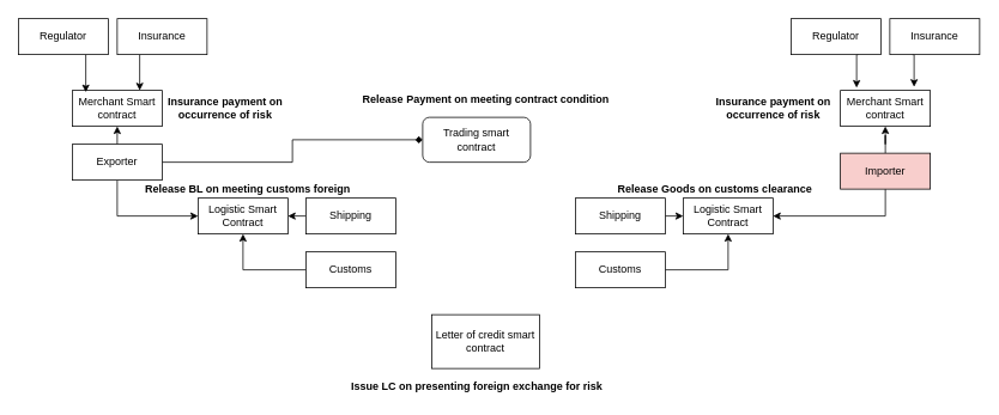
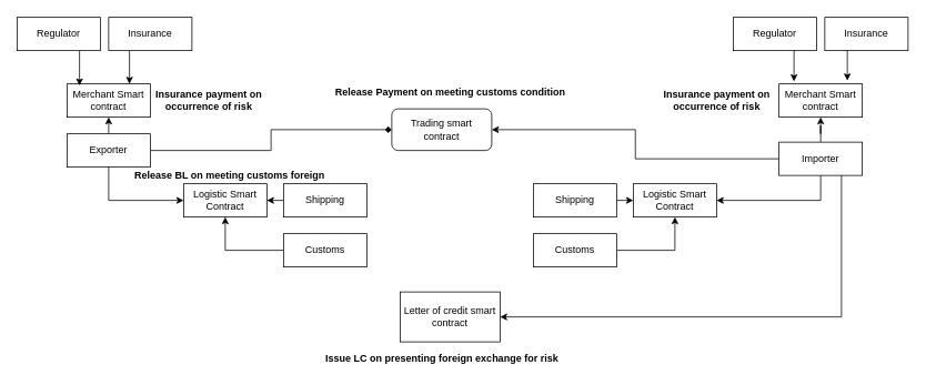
  <mxCell id="0" />
  <mxCell id="1" parent="0" />
  <mxCell id="2" value="Merchant Smart contract" style="rounded=0;whiteSpace=wrap;html=1;" vertex="1" parent="1"><mxGeometry x="80" y="100" width="100" height="40" as="geometry" /></mxCell>
  <mxCell id="3" value="Merchant Smart contract" style="rounded=0;whiteSpace=wrap;html=1;" vertex="1" parent="1"><mxGeometry x="935" y="100" width="100" height="40" as="geometry" /></mxCell>
  <mxCell id="4" style="edgeStyle=orthogonalEdgeStyle;rounded=0;orthogonalLoop=1;jettySize=auto;html=1;exitX=0.75;exitY=1;exitDx=0;exitDy=0;entryX=0.15;entryY=0.05;entryDx=0;entryDy=0;entryPerimeter=0;" edge="1" parent="1" source="5" target="2"><mxGeometry relative="1" as="geometry" /></mxCell>
  <mxCell id="5" value="Regulator" style="rounded=0;whiteSpace=wrap;html=1;" vertex="1" parent="1"><mxGeometry x="20" y="20" width="100" height="40" as="geometry" /></mxCell>
  <mxCell id="6" style="edgeStyle=orthogonalEdgeStyle;rounded=0;orthogonalLoop=1;jettySize=auto;html=1;exitX=0.25;exitY=1;exitDx=0;exitDy=0;entryX=0.75;entryY=0;entryDx=0;entryDy=0;" edge="1" parent="1" source="7" target="2"><mxGeometry relative="1" as="geometry" /></mxCell>
  <mxCell id="7" value="Insurance" style="rounded=0;whiteSpace=wrap;html=1;" vertex="1" parent="1"><mxGeometry x="130" y="20" width="100" height="40" as="geometry" /></mxCell>
  <mxCell id="8" style="edgeStyle=orthogonalEdgeStyle;rounded=0;orthogonalLoop=1;jettySize=auto;html=1;exitX=0.75;exitY=1;exitDx=0;exitDy=0;entryX=0.18;entryY=-0.075;entryDx=0;entryDy=0;entryPerimeter=0;" edge="1" parent="1" source="9" target="3"><mxGeometry relative="1" as="geometry" /></mxCell>
  <mxCell id="9" value="Regulator" style="rounded=0;whiteSpace=wrap;html=1;" vertex="1" parent="1"><mxGeometry x="880" y="20" width="100" height="40" as="geometry" /></mxCell>
  <mxCell id="10" style="edgeStyle=orthogonalEdgeStyle;rounded=0;orthogonalLoop=1;jettySize=auto;html=1;exitX=0.25;exitY=1;exitDx=0;exitDy=0;entryX=0.82;entryY=-0.1;entryDx=0;entryDy=0;entryPerimeter=0;" edge="1" parent="1" source="11" target="3"><mxGeometry relative="1" as="geometry" /></mxCell>
  <mxCell id="11" value="Insurance" style="rounded=0;whiteSpace=wrap;html=1;" vertex="1" parent="1"><mxGeometry x="990" y="20" width="100" height="40" as="geometry" /></mxCell>
  <mxCell id="12" style="edgeStyle=orthogonalEdgeStyle;rounded=0;orthogonalLoop=1;jettySize=auto;html=1;exitX=0.5;exitY=0;exitDx=0;exitDy=0;entryX=0.5;entryY=1;entryDx=0;entryDy=0;" edge="1" parent="1" source="15" target="2"><mxGeometry relative="1" as="geometry" /></mxCell>
  <mxCell id="13" style="edgeStyle=orthogonalEdgeStyle;rounded=0;orthogonalLoop=1;jettySize=auto;html=1;exitX=0.5;exitY=1;exitDx=0;exitDy=0;entryX=0;entryY=0.5;entryDx=0;entryDy=0;" edge="1" parent="1" source="15" target="21"><mxGeometry relative="1" as="geometry" /></mxCell>
  <mxCell id="14" style="edgeStyle=orthogonalEdgeStyle;rounded=0;orthogonalLoop=1;jettySize=auto;html=1;exitX=1;exitY=0.5;exitDx=0;exitDy=0;endArrow=diamond;" edge="1" parent="1" source="15" target="32"><mxGeometry relative="1" as="geometry" /></mxCell>
  <mxCell id="15" value="Exporter" style="rounded=0;whiteSpace=wrap;html=1;" vertex="1" parent="1"><mxGeometry x="80" y="160" width="100" height="40" as="geometry" /></mxCell>
  <mxCell id="16" style="edgeStyle=orthogonalEdgeStyle;rounded=0;orthogonalLoop=1;jettySize=auto;html=1;exitX=0.5;exitY=0;exitDx=0;exitDy=0;" edge="1" parent="1" source="20" target="3"><mxGeometry relative="1" as="geometry" /></mxCell>
  <mxCell id="17" style="edgeStyle=orthogonalEdgeStyle;rounded=0;orthogonalLoop=1;jettySize=auto;html=1;exitX=0.5;exitY=1;exitDx=0;exitDy=0;entryX=1;entryY=0.5;entryDx=0;entryDy=0;" edge="1" parent="1" source="20" target="26"><mxGeometry relative="1" as="geometry" /></mxCell>
- <mxCell id="20" value="Importer" style="rounded=0;whiteSpace=wrap;html=1;fillColor=#f8cecc;" vertex="1" parent="1"><mxGeometry x="935" y="170" width="100" height="40" as="geometry" /></mxCell>
+ <mxCell id="18" style="edgeStyle=orthogonalEdgeStyle;rounded=0;orthogonalLoop=1;jettySize=auto;html=1;exitX=0.75;exitY=1;exitDx=0;exitDy=0;entryX=1;entryY=0.5;entryDx=0;entryDy=0;" edge="1" parent="1" source="20" target="31"><mxGeometry relative="1" as="geometry" /></mxCell>
+ <mxCell id="19" style="edgeStyle=orthogonalEdgeStyle;rounded=0;orthogonalLoop=1;jettySize=auto;html=1;exitX=0;exitY=0.5;exitDx=0;exitDy=0;entryX=1;entryY=0.5;entryDx=0;entryDy=0;" edge="1" parent="1" source="20" target="32"><mxGeometry relative="1" as="geometry" /></mxCell>
+ <mxCell id="20" value="Importer" style="rounded=0;whiteSpace=wrap;html=1;" vertex="1" parent="1"><mxGeometry x="935" y="170" width="100" height="40" as="geometry" /></mxCell>
  <mxCell id="21" value="Logistic Smart Contract" style="rounded=0;whiteSpace=wrap;html=1;" vertex="1" parent="1"><mxGeometry x="220" y="220" width="100" height="40" as="geometry" /></mxCell>
  <mxCell id="22" style="edgeStyle=orthogonalEdgeStyle;rounded=0;orthogonalLoop=1;jettySize=auto;html=1;exitX=0;exitY=0.5;exitDx=0;exitDy=0;entryX=1;entryY=0.5;entryDx=0;entryDy=0;" edge="1" parent="1" source="23" target="21"><mxGeometry relative="1" as="geometry" /></mxCell>
  <mxCell id="23" value="Shipping" style="rounded=0;whiteSpace=wrap;html=1;" vertex="1" parent="1"><mxGeometry x="340" y="220" width="100" height="40" as="geometry" /></mxCell>
  <mxCell id="24" style="edgeStyle=orthogonalEdgeStyle;rounded=0;orthogonalLoop=1;jettySize=auto;html=1;exitX=0;exitY=0.5;exitDx=0;exitDy=0;entryX=0.5;entryY=1;entryDx=0;entryDy=0;" edge="1" parent="1" source="25" target="21"><mxGeometry relative="1" as="geometry" /></mxCell>
  <mxCell id="25" value="Customs" style="rounded=0;whiteSpace=wrap;html=1;" vertex="1" parent="1"><mxGeometry x="340" y="280" width="100" height="40" as="geometry" /></mxCell>
  <mxCell id="26" value="Logistic Smart Contract" style="rounded=0;whiteSpace=wrap;html=1;" vertex="1" parent="1"><mxGeometry x="760" y="220" width="100" height="40" as="geometry" /></mxCell>
  <mxCell id="27" style="edgeStyle=orthogonalEdgeStyle;rounded=0;orthogonalLoop=1;jettySize=auto;html=1;exitX=1;exitY=0.5;exitDx=0;exitDy=0;entryX=0;entryY=0.5;entryDx=0;entryDy=0;" edge="1" parent="1" source="28" target="26"><mxGeometry relative="1" as="geometry" /></mxCell>
  <mxCell id="28" value="Shipping" style="rounded=0;whiteSpace=wrap;html=1;" vertex="1" parent="1"><mxGeometry x="640" y="220" width="100" height="40" as="geometry" /></mxCell>
  <mxCell id="29" style="edgeStyle=orthogonalEdgeStyle;rounded=0;orthogonalLoop=1;jettySize=auto;html=1;exitX=1;exitY=0.5;exitDx=0;exitDy=0;entryX=0.5;entryY=1;entryDx=0;entryDy=0;" edge="1" parent="1" source="30" target="26"><mxGeometry relative="1" as="geometry" /></mxCell>
  <mxCell id="30" value="Customs" style="rounded=0;whiteSpace=wrap;html=1;" vertex="1" parent="1"><mxGeometry x="640" y="280" width="100" height="40" as="geometry" /></mxCell>
  <mxCell id="31" value="Letter of credit smart contract" style="rounded=0;whiteSpace=wrap;html=1;" vertex="1" parent="1"><mxGeometry x="480" y="350" width="120" height="60" as="geometry" /></mxCell>
  <mxCell id="32" value="Trading smart contract" style="whiteSpace=wrap;html=1;rounded=1;" vertex="1" parent="1"><mxGeometry x="470" y="130" width="120" height="50" as="geometry" /></mxCell>
- <mxCell id="33" value="&lt;b&gt;Release Payment on meeting contract condition &lt;/b&gt;" style="text;html=1;align=center;verticalAlign=middle;resizable=0;points=[];autosize=1;" vertex="1" parent="1"><mxGeometry x="395" y="100" width="290" height="20" as="geometry" /></mxCell>
+ <mxCell id="33" value="&lt;b&gt;Release Payment on meeting customs condition &lt;/b&gt;" style="text;html=1;align=center;verticalAlign=middle;resizable=0;points=[];autosize=1;" vertex="1" parent="1"><mxGeometry x="395" y="100" width="290" height="20" as="geometry" /></mxCell>
  <mxCell id="34" value="&lt;b&gt;Release BL on meeting customs foreign&lt;/b&gt;" style="text;html=1;align=center;verticalAlign=middle;resizable=0;points=[];autosize=1;" vertex="1" parent="1"><mxGeometry x="145" y="200" width="260" height="20" as="geometry" /></mxCell>
- <mxCell id="35" value="&lt;b&gt;Release Goods on customs clearance&lt;/b&gt;" style="text;html=1;align=center;verticalAlign=middle;resizable=0;points=[];autosize=1;" vertex="1" parent="1"><mxGeometry x="680" y="200" width="230" height="20" as="geometry" /></mxCell>
  <mxCell id="36" value="&lt;div&gt;&lt;b&gt;Insurance payment on&lt;/b&gt;&lt;/div&gt;&lt;div&gt;&lt;b&gt; occurrence of risk&lt;/b&gt;&lt;/div&gt;" style="text;html=1;align=center;verticalAlign=middle;resizable=0;points=[];autosize=1;" vertex="1" parent="1"><mxGeometry x="790" y="105" width="140" height="30" as="geometry" /></mxCell>
  <mxCell id="37" value="&lt;div&gt;&lt;b&gt;Insurance payment on&lt;/b&gt;&lt;/div&gt;&lt;div&gt;&lt;b&gt; occurrence of risk&lt;/b&gt;&lt;/div&gt;" style="text;html=1;align=center;verticalAlign=middle;resizable=0;points=[];autosize=1;" vertex="1" parent="1"><mxGeometry x="180" y="105" width="140" height="30" as="geometry" /></mxCell>
  <mxCell id="38" value="&lt;b&gt;Issue LC on presenting foreign exchange for risk&lt;/b&gt;" style="text;html=1;align=center;verticalAlign=middle;resizable=0;points=[];autosize=1;" vertex="1" parent="1"><mxGeometry x="380" y="420" width="300" height="20" as="geometry" /></mxCell>
